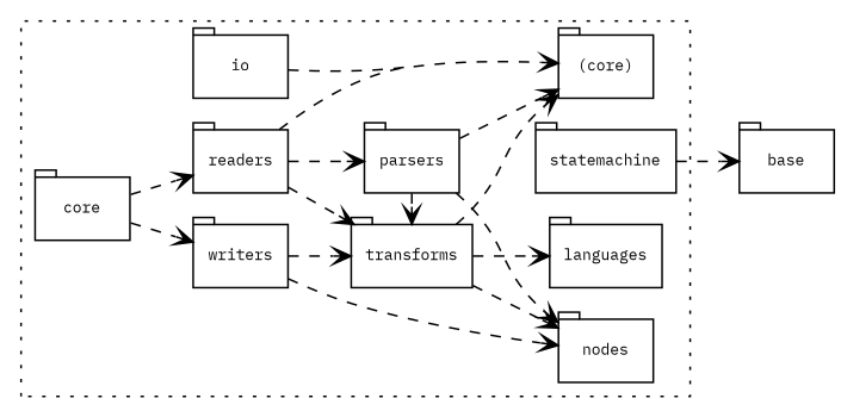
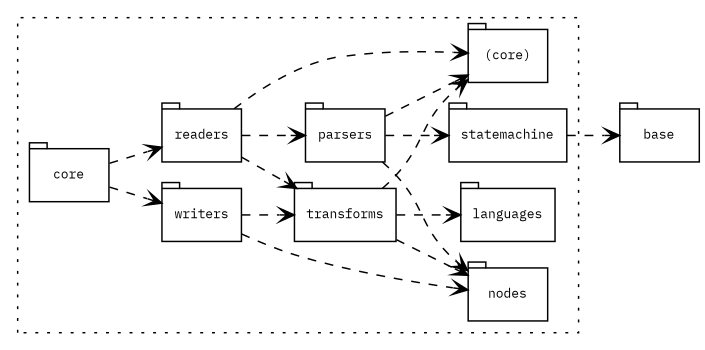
  digraph {
    compound=true
    concentrate=true
    fontname="IBM Plex Mono"
    fontsize=9
    penwidth=1
    rankdir=LR
    style=dotted
    node [fontname="IBM Plex Mono" fontsize=9 shape=tab]
    edge [arrowhead=vee arrowtail=vee fontname="IBM Plex Mono" style=dashed]
    languages
    statemachine
    parsers
    transforms
-   io
    readers
    writers
    core
    n9 [label="(core)"]
    nodes
    n11 [label=base]
    subgraph cluster_1 {
      n9
      nodes
      subgraph sub_2 {
        rank=same
        parsers
        transforms
      }
      subgraph sub_3 {
        rank=same
        languages
        statemachine
      }
      subgraph sub_4 {
        rank=same
-       io
        readers
        writers
      }
      subgraph sub_5 {
        rank=same
        core
      }
    }
    statemachine -> n11
-   parsers -> transforms
+   parsers -> statemachine
    parsers -> n9
    parsers -> nodes
    transforms -> languages
    transforms -> n9
    transforms -> nodes
-   io -> n9
    readers -> parsers
    readers -> transforms
    readers -> n9
    writers -> transforms
    writers -> nodes
    core -> readers
    core -> writers
  }
